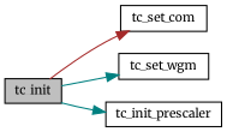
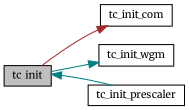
  digraph {
    fontname=Merriweather
    rankdir=LR
    node [color=black fillcolor=white fontname=Merriweather fontsize=10 shape=record style=filled]
    edge [color=teal fontname=Merriweather fontsize=10 labelfontname=Helvetica labelfontsize=10 style=solid]
    n1 [fillcolor=grey75 fontcolor=black height=0.2 label=tc_init width=0.4]
-   n2 [height=0.2 label=tc_set_com width=0.4]
-   n3 [height=0.2 label=tc_set_wgm width=0.4]
+   n2 [height=0.2 label=tc_init_com width=0.4]
+   n3 [height=0.2 label=tc_init_wgm width=0.4]
    n4 [height=0.2 label=tc_init_prescaler width=0.4]
    n1 -> n2 [color=brown]
    n1 -> n3
-   n1 -> n4
+   n4 -> n1
  }
